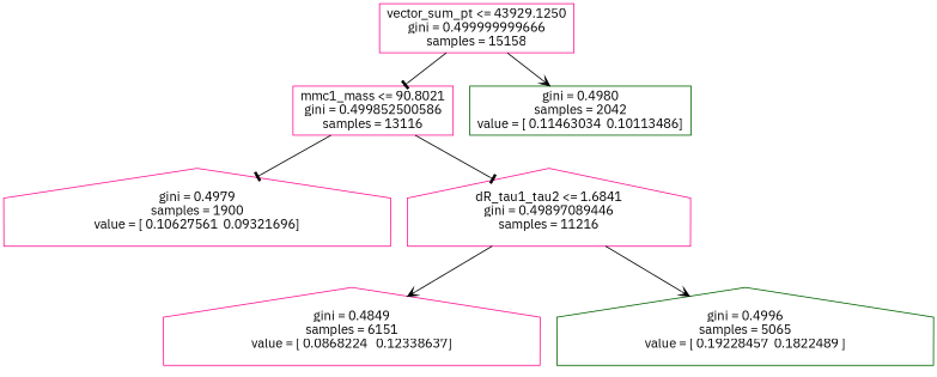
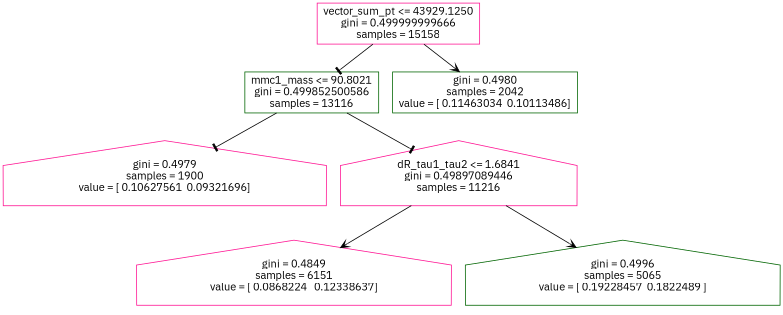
  digraph {
    fontname="IBM Plex Sans"
    node [shape=house color=deeppink fontname="IBM Plex Sans"]
    edge [arrowhead=tee fontname="IBM Plex Sans"]
    n1 [label="vector_sum_pt <= 43929.1250\ngini = 0.499999999666\nsamples = 15158" shape=box]
-   n2 [label="mmc1_mass <= 90.8021\ngini = 0.499852500586\nsamples = 13116" shape=box]
+   n2 [label="mmc1_mass <= 90.8021\ngini = 0.499852500586\nsamples = 13116" shape=box color=darkgreen]
    n3 [label="gini = 0.4980\nsamples = 2042\nvalue = [ 0.11463034  0.10113486]" shape=box color=darkgreen]
    n4 [label="gini = 0.4979\nsamples = 1900\nvalue = [ 0.10627561  0.09321696]"]
    n5 [label="dR_tau1_tau2 <= 1.6841\ngini = 0.49897089446\nsamples = 11216"]
    n6 [label="gini = 0.4849\nsamples = 6151\nvalue = [ 0.0868224   0.12338637]"]
    n7 [label="gini = 0.4996\nsamples = 5065\nvalue = [ 0.19228457  0.1822489 ]" color=darkgreen]
    n1 -> n2
    n1 -> n3 [arrowhead=vee]
    n2 -> n4
    n2 -> n5
    n5 -> n6 [arrowhead=vee]
    n5 -> n7 [arrowhead=vee]
  }
